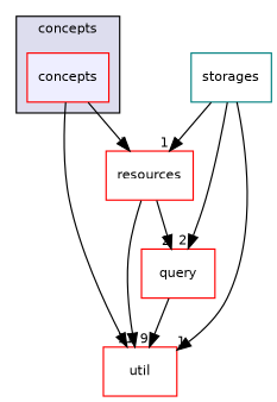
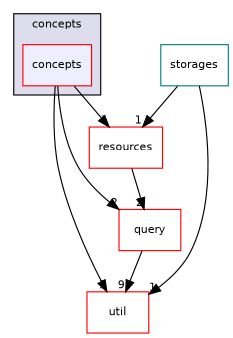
  digraph {
    compound=true
    node [color=red fillcolor=white fontname=Helvetica fontsize=10 shape=box style=filled]
    edge [headlabel=1 labeldistance=1.5 labelfontname=Helvetica labelfontsize=10]
    n1 [fillcolor="#eeeeff" label=concepts pencolor=black]
    n2 [label=query]
    n3 [label=resources]
    n4 [label=util]
    n5 [color=teal label=storages fillcolor="" style=""]
    subgraph cluster_1 {
      bgcolor="#ddddee"
      fontname=Helvetica
      fontsize=10
      label=concepts
      pencolor=black
      n1
    }
-   n5 -> n2 [headlabel=2]
+   n1 -> n2 [headlabel=2]
    n1 -> n3
    n1 -> n4
    n2 -> n4 [headlabel=9]
    n3 -> n2 [headlabel=2]
-   n3 -> n4
    n5 -> n3
    n5 -> n4
  }
